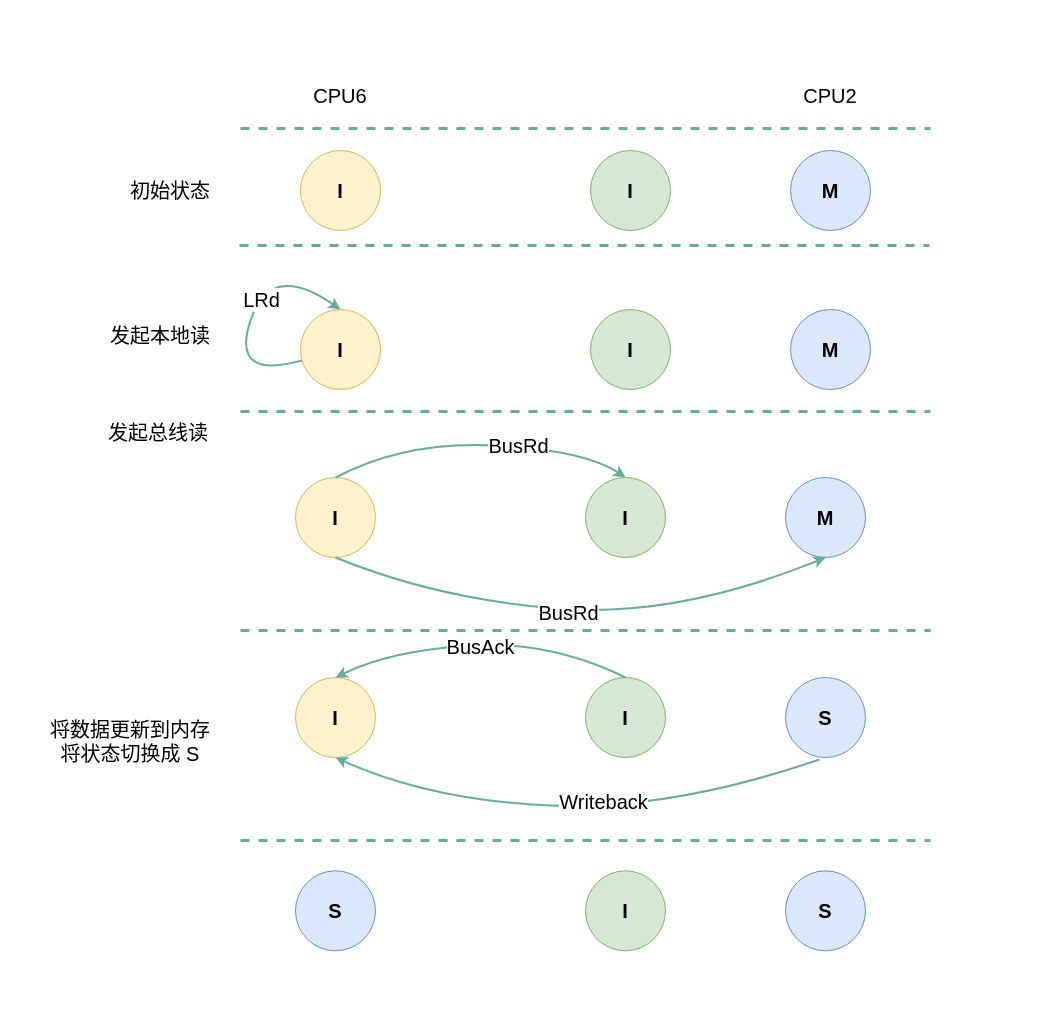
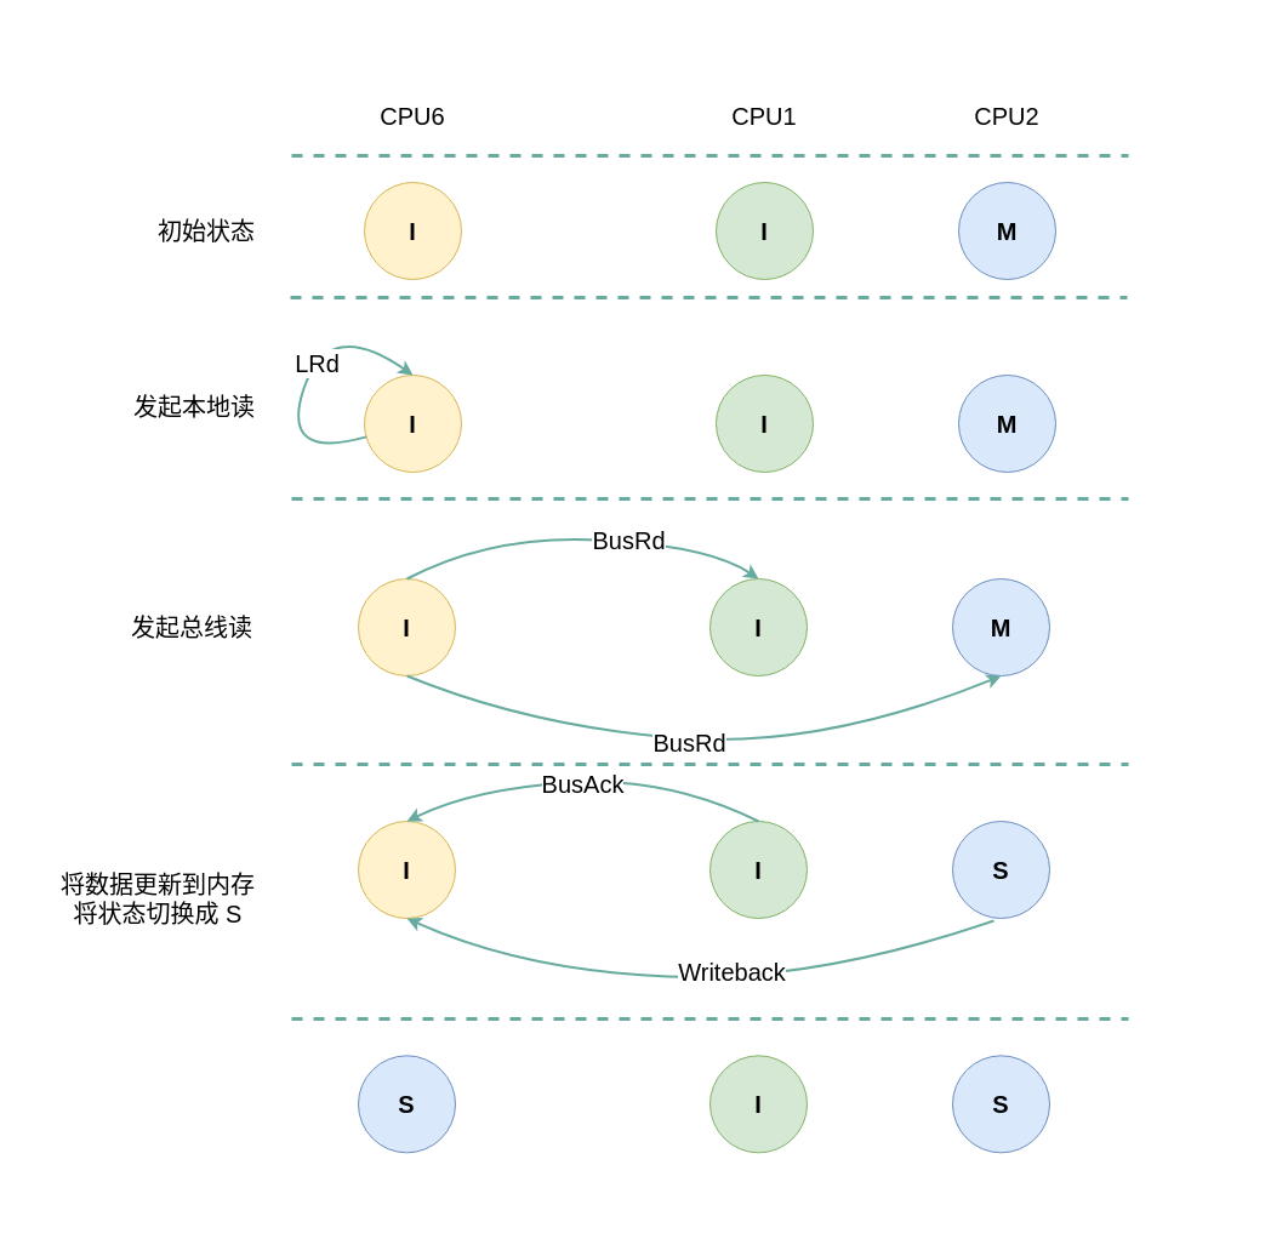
  <mxCell id="0" />
  <mxCell id="1" parent="0" />
  <mxCell id="2" value="I" style="ellipse;whiteSpace=wrap;html=1;aspect=fixed;fontStyle=1;fontSize=20;fillColor=#fff2cc;strokeColor=#d6b656;" parent="1" vertex="1"><mxGeometry x="300" y="150" width="80" height="80" as="geometry" /></mxCell>
  <mxCell id="3" value="I" style="ellipse;whiteSpace=wrap;html=1;aspect=fixed;fontStyle=1;fontSize=20;fillColor=#d5e8d4;strokeColor=#82b366;" parent="1" vertex="1"><mxGeometry x="590" y="150" width="80" height="80" as="geometry" /></mxCell>
  <mxCell id="4" value="M" style="ellipse;whiteSpace=wrap;html=1;aspect=fixed;fillColor=#dae8fc;strokeColor=#6c8ebf;fontStyle=1;fontSize=20;" parent="1" vertex="1"><mxGeometry x="790" y="150" width="80" height="80" as="geometry" /></mxCell>
  <mxCell id="5" value="CPU6" style="text;html=1;strokeColor=none;fillColor=none;align=center;verticalAlign=middle;whiteSpace=wrap;rounded=0;fontSize=20;" parent="1" vertex="1"><mxGeometry x="310" y="80" width="60" height="30" as="geometry" /></mxCell>
+ <mxCell id="6" value="CPU1" style="text;html=1;strokeColor=none;fillColor=none;align=center;verticalAlign=middle;whiteSpace=wrap;rounded=0;fontSize=20;" parent="1" vertex="1"><mxGeometry x="600" y="80" width="60" height="30" as="geometry" /></mxCell>
  <mxCell id="7" value="CPU2" style="text;html=1;strokeColor=none;fillColor=none;align=center;verticalAlign=middle;whiteSpace=wrap;rounded=0;fontSize=20;" parent="1" vertex="1"><mxGeometry x="800" y="80" width="60" height="30" as="geometry" /></mxCell>
  <mxCell id="8" value="" style="endArrow=none;dashed=1;html=1;rounded=0;fontSize=20;strokeWidth=3;strokeColor=#67AB9F;" parent="1" edge="1"><mxGeometry width="50" height="50" relative="1" as="geometry"><mxPoint x="240" y="128" as="sourcePoint" /><mxPoint x="930" y="128" as="targetPoint" /></mxGeometry></mxCell>
  <mxCell id="9" value="" style="endArrow=none;dashed=1;html=1;rounded=0;fontSize=20;strokeWidth=3;strokeColor=#67AB9F;" parent="1" edge="1"><mxGeometry width="50" height="50" relative="1" as="geometry"><mxPoint x="239" y="245" as="sourcePoint" /><mxPoint x="929" y="245" as="targetPoint" /></mxGeometry></mxCell>
  <mxCell id="10" value="初始状态" style="text;html=1;strokeColor=none;fillColor=none;align=center;verticalAlign=middle;whiteSpace=wrap;rounded=0;fontSize=20;" parent="1" vertex="1"><mxGeometry x="120" y="175" width="100" height="30" as="geometry" /></mxCell>
  <mxCell id="11" value="I" style="ellipse;whiteSpace=wrap;html=1;aspect=fixed;fontStyle=1;fontSize=20;fillColor=#fff2cc;strokeColor=#d6b656;" parent="1" vertex="1"><mxGeometry x="300" y="309" width="80" height="80" as="geometry" /></mxCell>
  <mxCell id="12" value="I" style="ellipse;whiteSpace=wrap;html=1;aspect=fixed;fontStyle=1;fontSize=20;fillColor=#d5e8d4;strokeColor=#82b366;" parent="1" vertex="1"><mxGeometry x="590" y="309" width="80" height="80" as="geometry" /></mxCell>
  <mxCell id="13" value="M" style="ellipse;whiteSpace=wrap;html=1;aspect=fixed;fillColor=#dae8fc;strokeColor=#6c8ebf;fontStyle=1;fontSize=20;" parent="1" vertex="1"><mxGeometry x="790" y="309" width="80" height="80" as="geometry" /></mxCell>
  <mxCell id="14" value="" style="curved=1;endArrow=classic;html=1;rounded=0;strokeColor=#67AB9F;strokeWidth=2;fontSize=20;entryX=0.5;entryY=0;entryDx=0;entryDy=0;" parent="1" source="11" target="11" edge="1"><mxGeometry width="50" height="50" relative="1" as="geometry"><mxPoint x="610" y="300" as="sourcePoint" /><mxPoint x="660" y="250" as="targetPoint" /><Array as="points"><mxPoint x="230" y="380" /><mxPoint x="270" y="260" /></Array></mxGeometry></mxCell>
  <mxCell id="15" value="LRd" style="edgeLabel;html=1;align=center;verticalAlign=middle;resizable=0;points=[];fontSize=20;" parent="14" vertex="1" connectable="0"><mxGeometry x="0.122" y="-3" relative="1" as="geometry"><mxPoint as="offset" /></mxGeometry></mxCell>
  <mxCell id="16" value="I" style="ellipse;whiteSpace=wrap;html=1;aspect=fixed;fontStyle=1;fontSize=20;fillColor=#fff2cc;strokeColor=#d6b656;" parent="1" vertex="1"><mxGeometry x="295" y="477" width="80" height="80" as="geometry" /></mxCell>
  <mxCell id="17" value="I" style="ellipse;whiteSpace=wrap;html=1;aspect=fixed;fontStyle=1;fontSize=20;fillColor=#d5e8d4;strokeColor=#82b366;" parent="1" vertex="1"><mxGeometry x="585" y="477" width="80" height="80" as="geometry" /></mxCell>
  <mxCell id="18" value="M" style="ellipse;whiteSpace=wrap;html=1;aspect=fixed;fillColor=#dae8fc;strokeColor=#6c8ebf;fontStyle=1;fontSize=20;" parent="1" vertex="1"><mxGeometry x="785" y="477" width="80" height="80" as="geometry" /></mxCell>
  <mxCell id="19" value="" style="curved=1;endArrow=classic;html=1;rounded=0;strokeColor=#67AB9F;strokeWidth=2;fontSize=20;exitX=0.5;exitY=1;exitDx=0;exitDy=0;entryX=0.5;entryY=1;entryDx=0;entryDy=0;" parent="1" source="16" target="18" edge="1"><mxGeometry width="50" height="50" relative="1" as="geometry"><mxPoint x="605" y="468" as="sourcePoint" /><mxPoint x="655" y="418" as="targetPoint" /><Array as="points"><mxPoint x="435" y="598" /><mxPoint x="675" y="618" /></Array></mxGeometry></mxCell>
  <mxCell id="20" value="BusRd" style="edgeLabel;html=1;align=center;verticalAlign=middle;resizable=0;points=[];fontSize=20;" parent="19" vertex="1" connectable="0"><mxGeometry x="-0.058" y="-2" relative="1" as="geometry"><mxPoint as="offset" /></mxGeometry></mxCell>
  <mxCell id="21" value="" style="endArrow=none;dashed=1;html=1;rounded=0;fontSize=20;strokeWidth=3;strokeColor=#67AB9F;" parent="1" edge="1"><mxGeometry width="50" height="50" relative="1" as="geometry"><mxPoint x="240" y="411" as="sourcePoint" /><mxPoint x="930" y="411" as="targetPoint" /></mxGeometry></mxCell>
  <mxCell id="22" value="" style="curved=1;endArrow=classic;html=1;rounded=0;strokeColor=#67AB9F;strokeWidth=2;fontSize=20;exitX=0.5;exitY=0;exitDx=0;exitDy=0;entryX=0.5;entryY=0;entryDx=0;entryDy=0;" parent="1" source="16" target="17" edge="1"><mxGeometry width="50" height="50" relative="1" as="geometry"><mxPoint x="125" y="330" as="sourcePoint" /><mxPoint x="175" y="280" as="targetPoint" /><Array as="points"><mxPoint x="405" y="440" /><mxPoint x="585" y="450" /></Array></mxGeometry></mxCell>
  <mxCell id="23" value="BusRd" style="edgeLabel;html=1;align=center;verticalAlign=middle;resizable=0;points=[];fontSize=20;" parent="22" vertex="1" connectable="0"><mxGeometry x="0.249" y="2" relative="1" as="geometry"><mxPoint as="offset" /></mxGeometry></mxCell>
  <mxCell id="24" value="I" style="ellipse;whiteSpace=wrap;html=1;aspect=fixed;fontStyle=1;fontSize=20;fillColor=#fff2cc;strokeColor=#d6b656;" parent="1" vertex="1"><mxGeometry x="295" y="677" width="80" height="80" as="geometry" /></mxCell>
  <mxCell id="25" value="I" style="ellipse;whiteSpace=wrap;html=1;aspect=fixed;fontStyle=1;fontSize=20;fillColor=#d5e8d4;strokeColor=#82b366;" parent="1" vertex="1"><mxGeometry x="585" y="677" width="80" height="80" as="geometry" /></mxCell>
  <mxCell id="26" value="S" style="ellipse;whiteSpace=wrap;html=1;aspect=fixed;fillColor=#dae8fc;strokeColor=#6c8ebf;fontStyle=1;fontSize=20;" parent="1" vertex="1"><mxGeometry x="785" y="677" width="80" height="80" as="geometry" /></mxCell>
  <mxCell id="27" value="" style="curved=1;endArrow=classic;html=1;rounded=0;strokeColor=#67AB9F;strokeWidth=2;fontSize=20;exitX=0.5;exitY=0;exitDx=0;exitDy=0;entryX=0.5;entryY=0;entryDx=0;entryDy=0;" parent="1" source="25" target="24" edge="1"><mxGeometry width="50" height="50" relative="1" as="geometry"><mxPoint x="450" y="720" as="sourcePoint" /><mxPoint x="500" y="670" as="targetPoint" /><Array as="points"><mxPoint x="550" y="640" /><mxPoint x="390" y="650" /></Array></mxGeometry></mxCell>
  <mxCell id="28" value="BusAck" style="edgeLabel;html=1;align=center;verticalAlign=middle;resizable=0;points=[];fontSize=20;" parent="27" vertex="1" connectable="0"><mxGeometry x="0.008" y="1" relative="1" as="geometry"><mxPoint as="offset" /></mxGeometry></mxCell>
  <mxCell id="29" value="" style="curved=1;endArrow=classic;html=1;rounded=0;strokeColor=#67AB9F;strokeWidth=2;fontSize=20;exitX=0.425;exitY=1.025;exitDx=0;exitDy=0;exitPerimeter=0;entryX=0.5;entryY=1;entryDx=0;entryDy=0;" parent="1" source="26" target="24" edge="1"><mxGeometry width="50" height="50" relative="1" as="geometry"><mxPoint x="550" y="840" as="sourcePoint" /><mxPoint x="600" y="790" as="targetPoint" /><Array as="points"><mxPoint x="670" y="810" /><mxPoint x="430" y="800" /></Array></mxGeometry></mxCell>
  <mxCell id="30" value="Writeback" style="edgeLabel;html=1;align=center;verticalAlign=middle;resizable=0;points=[];fontSize=20;" parent="29" vertex="1" connectable="0"><mxGeometry x="-0.104" y="-7" relative="1" as="geometry"><mxPoint as="offset" /></mxGeometry></mxCell>
  <mxCell id="31" value="" style="endArrow=none;dashed=1;html=1;rounded=0;fontSize=20;strokeWidth=3;strokeColor=#67AB9F;" parent="1" edge="1"><mxGeometry width="50" height="50" relative="1" as="geometry"><mxPoint x="240" y="630" as="sourcePoint" /><mxPoint x="930" y="630" as="targetPoint" /></mxGeometry></mxCell>
  <mxCell id="32" value="S" style="ellipse;whiteSpace=wrap;html=1;aspect=fixed;fontStyle=1;fontSize=20;fillColor=#dae8fc;strokeColor=#6c8ebf;" parent="1" vertex="1"><mxGeometry x="295" y="870.32" width="80" height="80" as="geometry" /></mxCell>
  <mxCell id="33" value="I" style="ellipse;whiteSpace=wrap;html=1;aspect=fixed;fontStyle=1;fontSize=20;fillColor=#d5e8d4;strokeColor=#82b366;" parent="1" vertex="1"><mxGeometry x="585" y="870.32" width="80" height="80" as="geometry" /></mxCell>
  <mxCell id="34" value="S" style="ellipse;whiteSpace=wrap;html=1;aspect=fixed;fillColor=#dae8fc;strokeColor=#6c8ebf;fontStyle=1;fontSize=20;" parent="1" vertex="1"><mxGeometry x="785" y="870.32" width="80" height="80" as="geometry" /></mxCell>
  <mxCell id="35" value="" style="endArrow=none;dashed=1;html=1;rounded=0;fontSize=20;strokeWidth=3;strokeColor=#67AB9F;" parent="1" edge="1"><mxGeometry width="50" height="50" relative="1" as="geometry"><mxPoint x="240" y="840" as="sourcePoint" /><mxPoint x="930" y="840" as="targetPoint" /></mxGeometry></mxCell>
  <mxCell id="36" value="发起本地读" style="text;html=1;strokeColor=none;fillColor=none;align=center;verticalAlign=middle;whiteSpace=wrap;rounded=0;fontSize=20;" parent="1" vertex="1"><mxGeometry x="100" y="320" width="120" height="30" as="geometry" /></mxCell>
- <mxCell id="37" value="发起总线读" style="text;html=1;strokeColor=none;fillColor=none;align=center;verticalAlign=middle;whiteSpace=wrap;rounded=0;fontSize=20;" parent="1" vertex="1"><mxGeometry x="93" y="417" width="130" height="30" as="geometry" /></mxCell>
+ <mxCell id="37" value="发起总线读" style="text;html=1;strokeColor=none;fillColor=none;align=center;verticalAlign=middle;whiteSpace=wrap;rounded=0;fontSize=20;" parent="1" vertex="1"><mxGeometry x="93" y="502" width="130" height="30" as="geometry" /></mxCell>
  <mxCell id="38" value="将数据更新到内存&lt;br&gt;将状态切换成 S" style="text;html=1;strokeColor=none;fillColor=none;align=center;verticalAlign=middle;whiteSpace=wrap;rounded=0;fontSize=20;" parent="1" vertex="1"><mxGeometry x="40" y="702" width="180" height="78" as="geometry" /></mxCell>
  <mxCell id="39" value="" style="shape=waypoint;sketch=0;fillStyle=solid;size=6;pointerEvents=1;points=[];fillColor=none;resizable=0;rotatable=0;perimeter=centerPerimeter;snapToPoint=1;fontSize=20;strokeColor=none;" parent="1" vertex="1"><mxGeometry x="20" y="20" width="40" height="40" as="geometry" /></mxCell>
  <mxCell id="40" value="" style="shape=waypoint;sketch=0;fillStyle=solid;size=6;pointerEvents=1;points=[];fillColor=none;resizable=0;rotatable=0;perimeter=centerPerimeter;snapToPoint=1;fontSize=20;strokeColor=none;" parent="1" vertex="1"><mxGeometry x="1000" y="960" width="40" height="40" as="geometry" /></mxCell>
